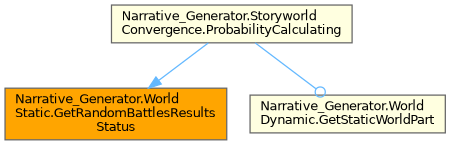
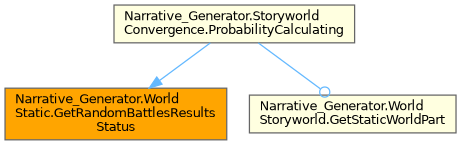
  digraph {
    rankdir=TB
    node [color=grey40 fillcolor=lightyellow fontname=Helvetica fontsize=10 shape=box style=filled]
    edge [color=steelblue1 fontname=Helvetica fontsize=10 labelfontname=Helvetica labelfontsize=10 style=solid]
    n1 [color=gray40 fontcolor=black height=0.2 label="Narrative_Generator.Storyworld\lConvergence.ProbabilityCalculating" width=0.4]
    n2 [fillcolor=orange height=0.2 label="Narrative_Generator.World\lStatic.GetRandomBattlesResults\lStatus" width=0.4]
-   n3 [height=0.2 label="Narrative_Generator.World\lDynamic.GetStaticWorldPart" width=0.4]
+   n3 [height=0.2 label="Narrative_Generator.World\lStoryworld.GetStaticWorldPart" width=0.4]
    n1 -> n2 [arrowhead=normal]
    n1 -> n3 [arrowhead=odot]
  }
